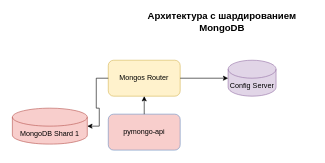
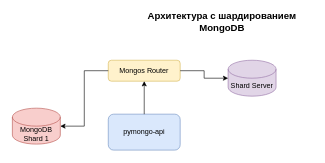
  <mxCell id="0" />
  <mxCell id="1" parent="0" />
- <mxCell id="2" value="pymongo-api" style="rounded=1;whiteSpace=wrap;html=1;fillColor=#f8cecc;strokeColor=#6c8ebf;" vertex="1" parent="1"><mxGeometry x="180" y="190" width="120" height="60" as="geometry" /></mxCell>
- <mxCell id="3" value="Mongos Router" style="rounded=1;whiteSpace=wrap;html=1;fillColor=#fff2cc;strokeColor=#d6b656;" vertex="1" parent="1"><mxGeometry x="180" y="100" width="120" height="60" as="geometry" /></mxCell>
- <mxCell id="4" value="Config Server" style="shape=cylinder3;whiteSpace=wrap;html=1;boundedLbl=1;backgroundOutline=1;size=15;fillColor=#e1d5e7;strokeColor=#9673a6;" vertex="1" parent="1"><mxGeometry x="380" y="100" width="80" height="60" as="geometry" /></mxCell>
- <mxCell id="5" value="MongoDB Shard 1" style="shape=cylinder3;whiteSpace=wrap;html=1;boundedLbl=1;backgroundOutline=1;size=15;fillColor=#f8cecc;strokeColor=#b85450;" vertex="1" parent="1"><mxGeometry x="20" y="180" width="125" height="60" as="geometry" /></mxCell>
+ <mxCell id="2" value="pymongo-api" style="rounded=1;whiteSpace=wrap;html=1;fillColor=#dae8fc;strokeColor=#6c8ebf;" vertex="1" parent="1"><mxGeometry x="180" y="190" width="120" height="60" as="geometry" /></mxCell>
+ <mxCell id="3" value="Mongos Router" style="rounded=1;whiteSpace=wrap;html=1;fillColor=#fff2cc;strokeColor=#d6b656;" vertex="1" parent="1"><mxGeometry x="180" y="100" width="120" height="35" as="geometry" /></mxCell>
+ <mxCell id="4" value="Shard Server" style="shape=cylinder3;whiteSpace=wrap;html=1;boundedLbl=1;backgroundOutline=1;size=15;fillColor=#e1d5e7;strokeColor=#9673a6;" vertex="1" parent="1"><mxGeometry x="380" y="100" width="80" height="60" as="geometry" /></mxCell>
+ <mxCell id="5" value="MongoDB Shard 1" style="shape=cylinder3;whiteSpace=wrap;html=1;boundedLbl=1;backgroundOutline=1;size=15;fillColor=#f8cecc;strokeColor=#b85450;" vertex="1" parent="1"><mxGeometry x="20" y="180" width="80" height="60" as="geometry" /></mxCell>
  <mxCell id="6" style="edgeStyle=orthogonalEdgeStyle;rounded=0;orthogonalLoop=1;jettySize=auto;html=1;exitX=0.5;exitY=0;exitDx=0;exitDy=0;entryX=0.5;entryY=1;entryDx=0;entryDy=0;" edge="1" parent="1" source="2" target="3"><mxGeometry relative="1" as="geometry" /></mxCell>
  <mxCell id="7" style="edgeStyle=orthogonalEdgeStyle;rounded=0;orthogonalLoop=1;jettySize=auto;html=1;exitX=1;exitY=0.5;exitDx=0;exitDy=0;entryX=0;entryY=0.5;entryDx=0;entryDy=0;" edge="1" parent="1" source="3" target="4"><mxGeometry relative="1" as="geometry" /></mxCell>
  <mxCell id="8" style="edgeStyle=orthogonalEdgeStyle;rounded=0;orthogonalLoop=1;jettySize=auto;html=1;exitX=0;exitY=0.5;exitDx=0;exitDy=0;entryX=1;entryY=0.5;entryDx=0;entryDy=0;" edge="1" parent="1" source="3" target="5"><mxGeometry relative="1" as="geometry" /></mxCell>
  <mxCell id="9" value="Архитектура с шардированием MongoDB" style="text;html=1;strokeColor=none;fillColor=none;align=center;verticalAlign=middle;whiteSpace=wrap;rounded=0;fontSize=16;fontStyle=1;" vertex="1" parent="1"><mxGeometry x="220" y="20" width="300" height="30" as="geometry" /></mxCell>
